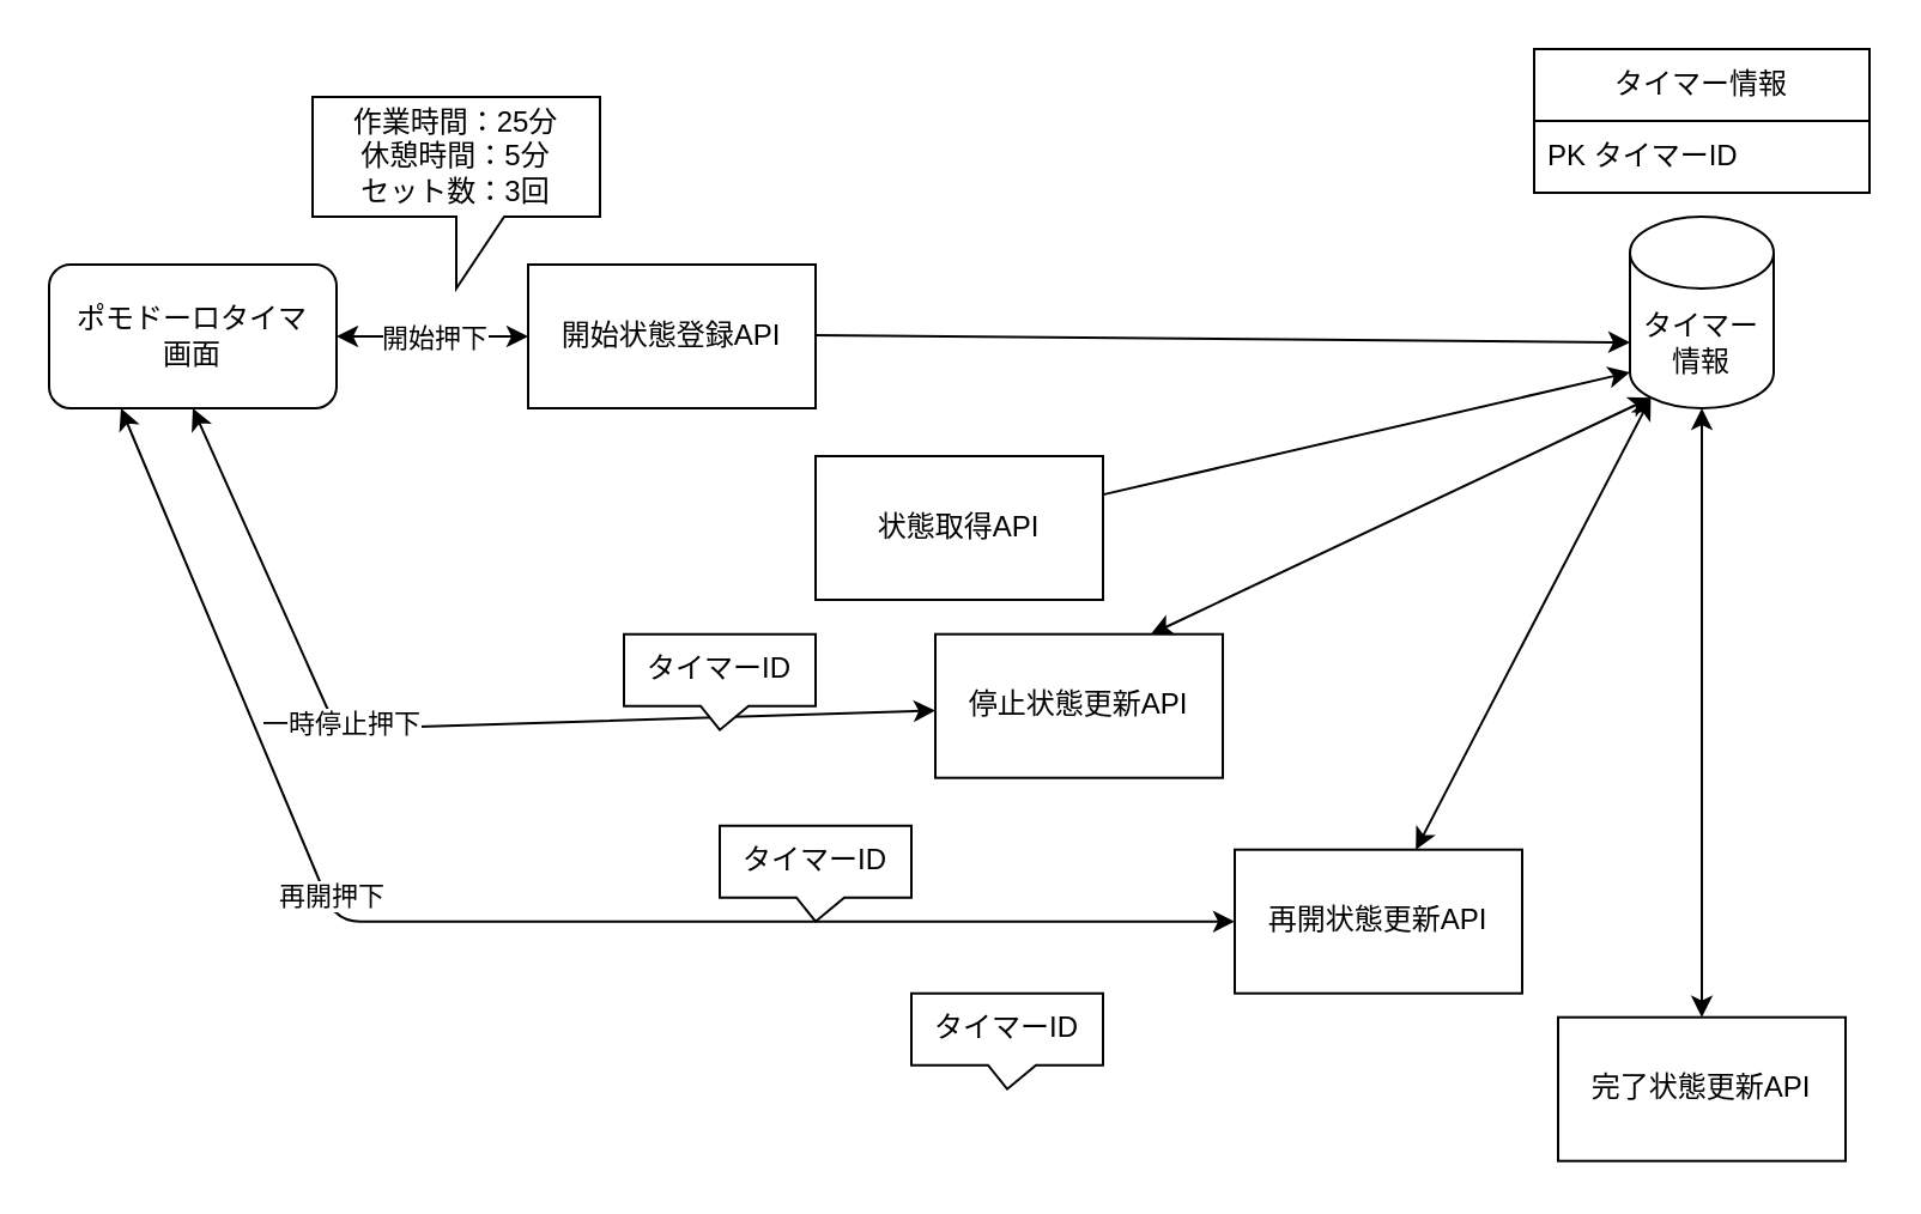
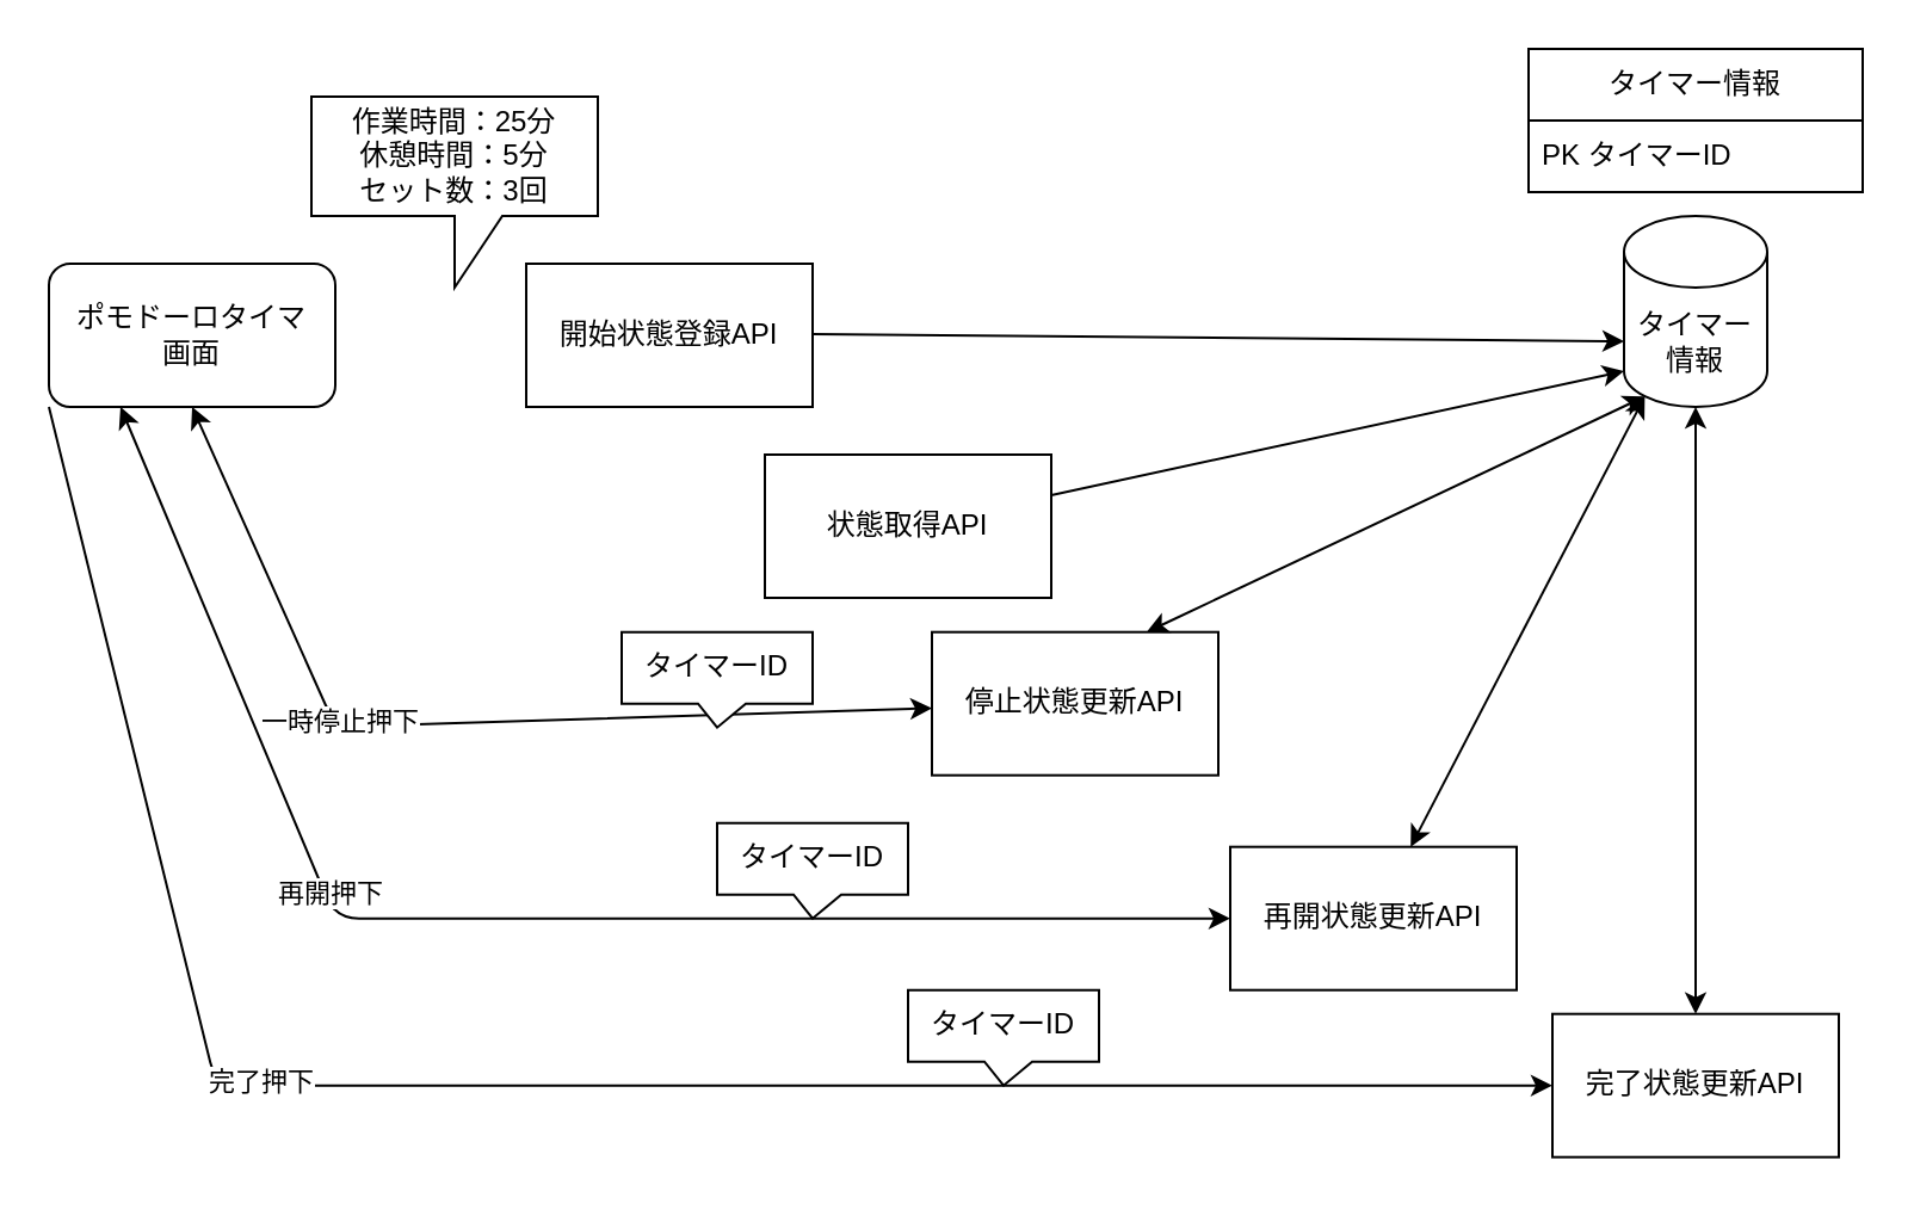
  <mxCell id="0" />
  <mxCell id="1" parent="0" />
- <mxCell id="2" value="" style="edgeStyle=none;html=1;endArrow=classic;endFill=1;startArrow=classic;startFill=1;" edge="1" parent="1" source="4" target="5"><mxGeometry relative="1" as="geometry" /></mxCell>
- <mxCell id="3" value="開始押下" style="edgeLabel;html=1;align=center;verticalAlign=middle;resizable=0;points=[];" vertex="1" connectable="0" parent="2"><mxGeometry x="-0.35" y="1" relative="1" as="geometry"><mxPoint x="-14" y="-1" as="offset" /></mxGeometry></mxCell>
  <mxCell id="4" value="開始状態登録API" style="rounded=0;whiteSpace=wrap;html=1;" vertex="1" parent="1"><mxGeometry x="220" y="110" width="120" height="60" as="geometry" /></mxCell>
  <mxCell id="5" value="ポモドーロタイマ&lt;br style=&quot;border-color: var(--border-color);&quot;&gt;画面" style="rounded=1;whiteSpace=wrap;html=1;" vertex="1" parent="1"><mxGeometry x="20" y="110" width="120" height="60" as="geometry" /></mxCell>
  <mxCell id="6" value="タイマー情報" style="shape=cylinder3;whiteSpace=wrap;html=1;boundedLbl=1;backgroundOutline=1;size=15;" vertex="1" parent="1"><mxGeometry x="680" y="90" width="60" height="80" as="geometry" /></mxCell>
  <mxCell id="7" value="作業時間：25分&lt;br&gt;休憩時間：5分&lt;br&gt;セット数：3回" style="shape=callout;whiteSpace=wrap;html=1;perimeter=calloutPerimeter;" vertex="1" parent="1"><mxGeometry x="130" y="40" width="120" height="80" as="geometry" /></mxCell>
  <mxCell id="8" value="停止状態更新API" style="rounded=0;whiteSpace=wrap;html=1;" vertex="1" parent="1"><mxGeometry x="390" y="264.35" width="120" height="60" as="geometry" /></mxCell>
  <mxCell id="9" value="" style="endArrow=classic;html=1;endFill=1;exitX=0.5;exitY=1;exitDx=0;exitDy=0;startArrow=classic;startFill=1;" edge="1" parent="1" source="5" target="8"><mxGeometry width="50" height="50" relative="1" as="geometry"><mxPoint x="140" y="244.35" as="sourcePoint" /><mxPoint x="260" y="224.35" as="targetPoint" /><Array as="points"><mxPoint x="140" y="304" /></Array></mxGeometry></mxCell>
  <mxCell id="10" value="一時停止押下" style="edgeLabel;html=1;align=center;verticalAlign=middle;resizable=0;points=[];" vertex="1" connectable="0" parent="9"><mxGeometry x="-0.27" y="2" relative="1" as="geometry"><mxPoint as="offset" /></mxGeometry></mxCell>
  <mxCell id="11" value="" style="endArrow=classic;html=1;entryX=0;entryY=0;entryDx=0;entryDy=52.5;entryPerimeter=0;" edge="1" parent="1" target="6"><mxGeometry width="50" height="50" relative="1" as="geometry"><mxPoint x="340" y="139.5" as="sourcePoint" /><mxPoint x="420" y="140" as="targetPoint" /></mxGeometry></mxCell>
  <mxCell id="12" value="" style="endArrow=classic;html=1;entryX=0.75;entryY=0;entryDx=0;entryDy=0;startArrow=classic;startFill=1;exitX=0.145;exitY=1;exitDx=0;exitDy=-4.35;exitPerimeter=0;" edge="1" parent="1" source="6" target="8"><mxGeometry width="50" height="50" relative="1" as="geometry"><mxPoint x="470" y="243" as="sourcePoint" /><mxPoint x="550" y="243.35" as="targetPoint" /></mxGeometry></mxCell>
  <mxCell id="13" value="再開状態更新API" style="rounded=0;whiteSpace=wrap;html=1;" vertex="1" parent="1"><mxGeometry x="515" y="354.35" width="120" height="60" as="geometry" /></mxCell>
  <mxCell id="14" value="" style="endArrow=classic;html=1;endFill=1;exitX=0.25;exitY=1;exitDx=0;exitDy=0;startArrow=classic;startFill=1;" edge="1" parent="1" source="5" target="13"><mxGeometry width="50" height="50" relative="1" as="geometry"><mxPoint x="100" y="244.35" as="sourcePoint" /><mxPoint x="340" y="304.35" as="targetPoint" /><Array as="points"><mxPoint x="140" y="384.35" /></Array></mxGeometry></mxCell>
  <mxCell id="15" value="再開押下" style="edgeLabel;html=1;align=center;verticalAlign=middle;resizable=0;points=[];" vertex="1" connectable="0" parent="14"><mxGeometry x="-0.27" y="2" relative="1" as="geometry"><mxPoint as="offset" /></mxGeometry></mxCell>
  <mxCell id="16" value="タイマーID" style="shape=callout;whiteSpace=wrap;html=1;perimeter=calloutPerimeter;position2=0.5;size=10;position=0.4;" vertex="1" parent="1"><mxGeometry x="260" y="264.35" width="80" height="40" as="geometry" /></mxCell>
  <mxCell id="17" value="タイマー情報" style="swimlane;fontStyle=0;childLayout=stackLayout;horizontal=1;startSize=30;horizontalStack=0;resizeParent=1;resizeParentMax=0;resizeLast=0;collapsible=1;marginBottom=0;whiteSpace=wrap;html=1;" vertex="1" parent="1"><mxGeometry x="640" width="140" height="60" as="geometry" y="20" /></mxCell>
  <mxCell id="18" value="PK タイマーID" style="text;strokeColor=none;fillColor=none;align=left;verticalAlign=middle;spacingLeft=4;spacingRight=4;overflow=hidden;points=[[0,0.5],[1,0.5]];portConstraint=eastwest;rotatable=0;whiteSpace=wrap;html=1;" vertex="1" parent="17"><mxGeometry y="30" width="140" height="30" as="geometry" /></mxCell>
  <mxCell id="19" value="タイマーID" style="shape=callout;whiteSpace=wrap;html=1;perimeter=calloutPerimeter;position2=0.5;size=10;position=0.4;" vertex="1" parent="1"><mxGeometry x="300" y="344.35" width="80" height="40" as="geometry" /></mxCell>
  <mxCell id="20" value="" style="endArrow=classic;html=1;startArrow=classic;startFill=1;exitX=0.145;exitY=1;exitDx=0;exitDy=-4.35;exitPerimeter=0;" edge="1" parent="1" source="6" target="13"><mxGeometry width="50" height="50" relative="1" as="geometry"><mxPoint x="680" y="170" as="sourcePoint" /><mxPoint x="480" y="284.35" as="targetPoint" /></mxGeometry></mxCell>
  <mxCell id="21" value="完了状態更新API" style="rounded=0;whiteSpace=wrap;html=1;" vertex="1" parent="1"><mxGeometry x="650" y="424.35" width="120" height="60" as="geometry" /></mxCell>
+ <mxCell id="22" value="" style="endArrow=classic;html=1;endFill=1;exitX=0;exitY=1;exitDx=0;exitDy=0;startArrow=none;startFill=0;" edge="1" parent="1" source="5" target="21"><mxGeometry width="50" height="50" relative="1" as="geometry"><mxPoint x="60" y="244.35" as="sourcePoint" /><mxPoint x="460" y="384.35" as="targetPoint" /><Array as="points"><mxPoint x="90" y="454.35" /></Array></mxGeometry></mxCell>
+ <mxCell id="23" value="完了押下" style="edgeLabel;html=1;align=center;verticalAlign=middle;resizable=0;points=[];" vertex="1" connectable="0" parent="22"><mxGeometry x="-0.27" y="2" relative="1" as="geometry"><mxPoint as="offset" /></mxGeometry></mxCell>
  <mxCell id="24" value="タイマーID" style="shape=callout;whiteSpace=wrap;html=1;perimeter=calloutPerimeter;position2=0.5;size=10;position=0.4;" vertex="1" parent="1"><mxGeometry x="380" y="414.35" width="80" height="40" as="geometry" /></mxCell>
  <mxCell id="25" value="" style="endArrow=classic;html=1;startArrow=classic;startFill=1;exitX=0.5;exitY=1;exitDx=0;exitDy=0;exitPerimeter=0;" edge="1" parent="1" source="6" target="21"><mxGeometry width="50" height="50" relative="1" as="geometry"><mxPoint x="690" y="170" as="sourcePoint" /><mxPoint x="597.8" y="375" as="targetPoint" /><Array as="points" /></mxGeometry></mxCell>
- <mxCell id="26" value="状態取得API" style="rounded=0;whiteSpace=wrap;html=1;" vertex="1" parent="1"><mxGeometry x="340" y="190" width="120" height="60" as="geometry" /></mxCell>
+ <mxCell id="26" value="状態取得API" style="rounded=0;whiteSpace=wrap;html=1;" vertex="1" parent="1"><mxGeometry x="320" y="190" width="120" height="60" as="geometry" /></mxCell>
  <mxCell id="27" value="" style="endArrow=classic;html=1;entryX=0;entryY=1;entryDx=0;entryDy=-15;entryPerimeter=0;" edge="1" parent="1" source="26" target="6"><mxGeometry width="50" height="50" relative="1" as="geometry"><mxPoint x="350" y="149.5" as="sourcePoint" /><mxPoint x="430" y="149.5" as="targetPoint" /></mxGeometry></mxCell>
